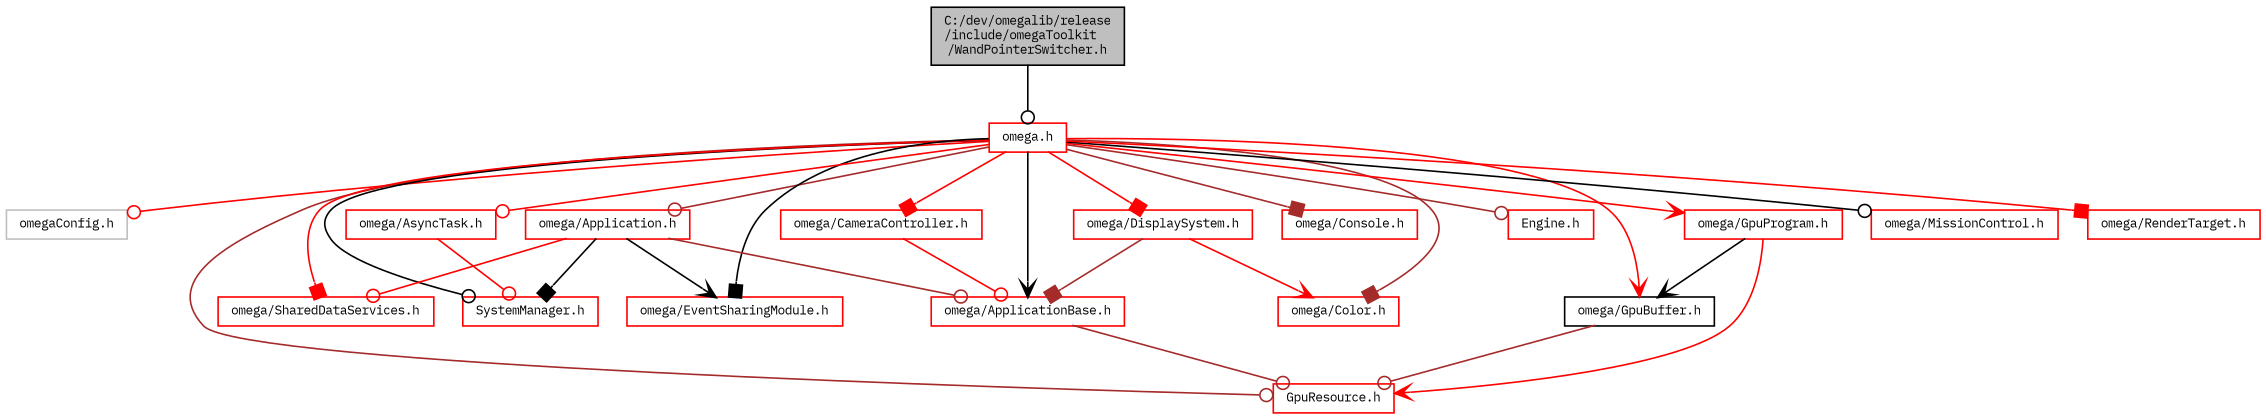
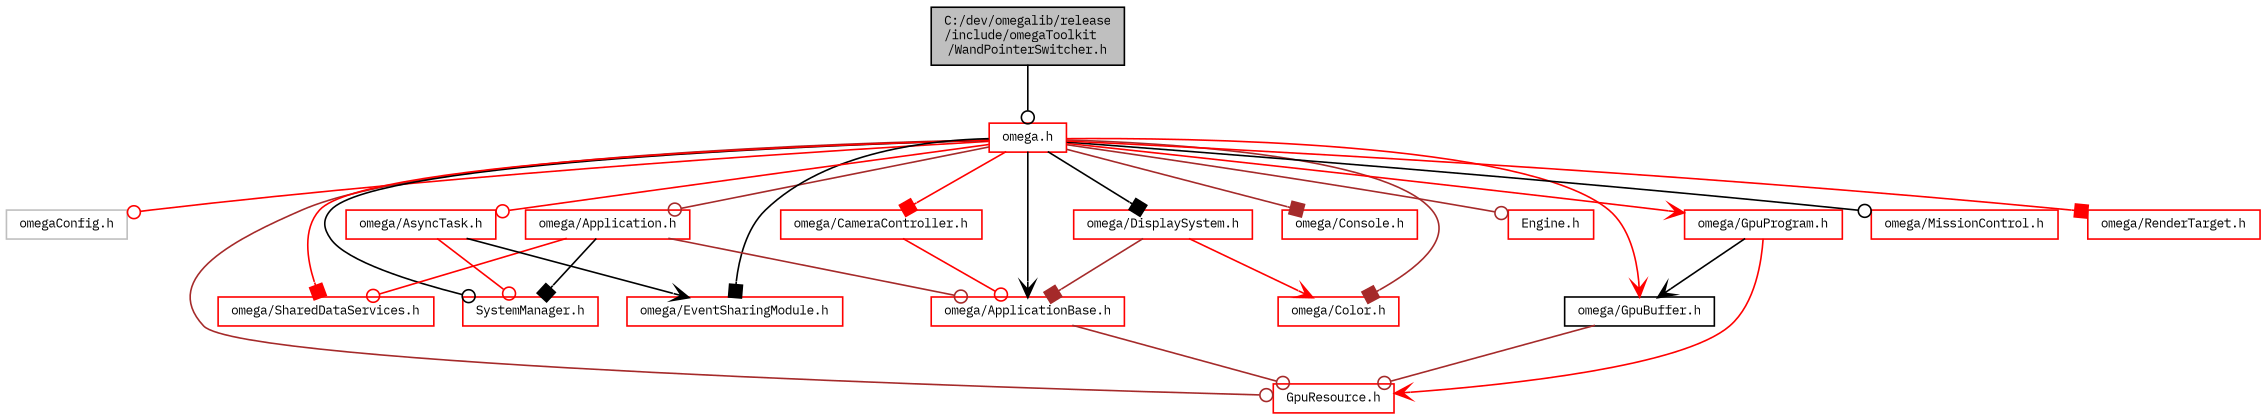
  digraph {
    fontname="IBM Plex Mono"
    node [color=red fontname="IBM Plex Mono" fontsize=8 shape=record]
    edge [arrowhead=odot color=red fontname="IBM Plex Mono" fontsize=8 labelfontname="FreeSans.ttf" labelfontsize=8 style=solid]
    n1 [color=black fillcolor=grey75 fontcolor=black height=0.2 label="C:/dev/omegalib/release\l/include/omegaToolkit\l/WandPointerSwitcher.h" style=filled width=0.4]
    n2 [height=0.2 label="omega.h" width=0.4]
    n3 [color=grey75 height=0.2 label="omegaConfig.h" width=0.4]
    n4 [height=0.2 label="omega/ApplicationBase.h" width=0.4]
    n5 [height=0.2 label="GpuResource.h" width=0.4]
    n6 [height=0.2 label="omega/Application.h" width=0.4]
    n7 [height=0.2 label="SystemManager.h" width=0.4]
    n8 [height=0.2 label="omega/SharedDataServices.h" width=0.4]
    n9 [height=0.2 label="omega/EventSharingModule.h" width=0.4]
    n10 [height=0.2 label="omega/AsyncTask.h" width=0.4]
    n11 [height=0.2 label="omega/CameraController.h" width=0.4]
    n12 [height=0.2 label="omega/Color.h" width=0.4]
    n13 [height=0.2 label="omega/Console.h" width=0.4]
    n14 [height=0.2 label="omega/DisplaySystem.h" width=0.4]
    n15 [height=0.2 label="Engine.h" width=0.4]
    n16 [color=black height=0.2 label="omega/GpuBuffer.h" width=0.4]
    n17 [height=0.2 label="omega/GpuProgram.h" width=0.4]
    n18 [height=0.2 label="omega/MissionControl.h" width=0.4]
    n19 [height=0.2 label="omega/RenderTarget.h" width=0.4]
    n1 -> n2 [color=black]
    n2 -> n3
    n2 -> n4 [arrowhead=vee color=black]
    n2 -> n5 [color=brown]
    n2 -> n6 [color=brown]
    n2 -> n7 [color=black]
    n2 -> n8 [arrowhead=box]
    n2 -> n9 [arrowhead=box color=black]
    n2 -> n10
    n2 -> n11 [arrowhead=box]
    n2 -> n12 [arrowhead=box color=brown]
    n2 -> n13 [arrowhead=box color=brown]
-   n2 -> n14 [arrowhead=box]
+   n2 -> n14 [arrowhead=box color=black]
    n2 -> n15 [color=brown]
    n2 -> n16 [arrowhead=vee]
    n2 -> n17 [arrowhead=vee]
    n2 -> n18 [color=black]
    n2 -> n19 [arrowhead=box]
    n4 -> n5 [color=brown]
    n6 -> n4 [color=brown]
    n6 -> n7 [arrowhead=box color=black]
    n6 -> n8
-   n6 -> n9 [arrowhead=vee color=black]
+   n10 -> n9 [arrowhead=vee color=black]
    n10 -> n7
    n11 -> n4
    n14 -> n4 [arrowhead=box color=brown]
    n14 -> n12 [arrowhead=vee]
    n16 -> n5 [color=brown]
    n17 -> n5 [arrowhead=vee]
    n17 -> n16 [arrowhead=vee color=black]
  }
